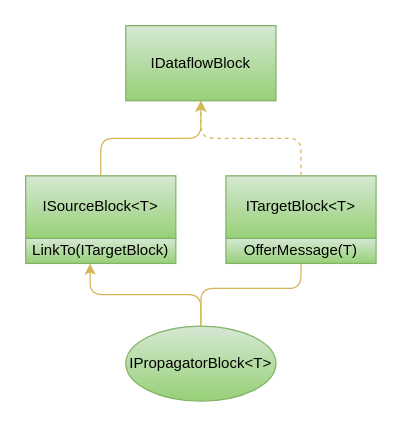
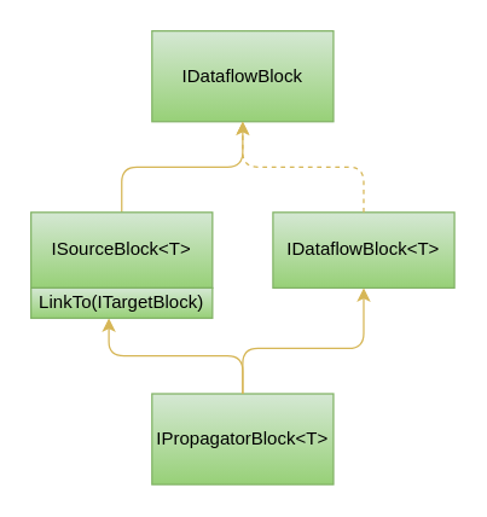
  <mxCell id="0" />
  <mxCell id="1" parent="0" />
  <mxCell id="2" value="IDataflowBlock" style="rounded=0;whiteSpace=wrap;html=1;fillColor=#d5e8d4;strokeColor=#82b366;gradientColor=#97d077;" vertex="1" parent="1"><mxGeometry x="100" y="20" width="120" height="60" as="geometry" /></mxCell>
- <mxCell id="3" value="ITargetBlock&amp;lt;T&amp;gt;" style="rounded=0;whiteSpace=wrap;html=1;fillColor=#d5e8d4;strokeColor=#82b366;gradientColor=#97d077;" vertex="1" parent="1"><mxGeometry x="180" y="140" width="120" height="50" as="geometry" /></mxCell>
+ <mxCell id="3" value="IDataflowBlock&amp;lt;T&amp;gt;" style="rounded=0;whiteSpace=wrap;html=1;fillColor=#d5e8d4;strokeColor=#82b366;gradientColor=#97d077;" vertex="1" parent="1"><mxGeometry x="180" y="140" width="120" height="50" as="geometry" /></mxCell>
  <mxCell id="4" value="" style="endArrow=open;html=1;edgeStyle=orthogonalEdgeStyle;fillColor=#fff2cc;strokeColor=#d6b656;gradientColor=#ffd966;" edge="1" parent="1" source="10" target="2"><mxGeometry width="50" height="50" relative="1" as="geometry"><mxPoint x="170" y="340" as="sourcePoint" /><mxPoint x="220" y="290" as="targetPoint" /></mxGeometry></mxCell>
  <mxCell id="5" value="" style="endArrow=classic;html=1;edgeStyle=orthogonalEdgeStyle;entryX=0.5;entryY=1;entryDx=0;entryDy=0;fillColor=#fff2cc;strokeColor=#d6b656;gradientColor=#ffd966;dashed=1;" edge="1" parent="1" source="3" target="2"><mxGeometry width="50" height="50" relative="1" as="geometry"><mxPoint x="80" y="300" as="sourcePoint" /><mxPoint x="160" y="240" as="targetPoint" /></mxGeometry></mxCell>
- <mxCell id="6" value="IPropagatorBlock&amp;lt;T&amp;gt;" style="ellipse;whiteSpace=wrap;html=1;fillColor=#d5e8d4;strokeColor=#82b366;gradientColor=#97d077;" vertex="1" parent="1"><mxGeometry x="100" y="260" width="120" height="60" as="geometry" /></mxCell>
+ <mxCell id="6" value="IPropagatorBlock&amp;lt;T&amp;gt;" style="rounded=0;whiteSpace=wrap;html=1;fillColor=#d5e8d4;strokeColor=#82b366;gradientColor=#97d077;" vertex="1" parent="1"><mxGeometry x="100" y="260" width="120" height="60" as="geometry" /></mxCell>
  <mxCell id="7" value="" style="endArrow=classic;html=1;edgeStyle=orthogonalEdgeStyle;fillColor=#fff2cc;strokeColor=#d6b656;gradientColor=#ffd966;entryX=0.5;entryY=1;entryDx=0;entryDy=0;exitX=0.5;exitY=0;exitDx=0;exitDy=0;" edge="1" parent="1" source="6" target="3"><mxGeometry width="50" height="50" relative="1" as="geometry"><mxPoint x="-20" y="270" as="sourcePoint" /><mxPoint x="60" y="210" as="targetPoint" /><Array as="points"><mxPoint x="160" y="230" /><mxPoint x="240" y="230" /></Array></mxGeometry></mxCell>
  <mxCell id="8" value="" style="endArrow=classic;html=1;edgeStyle=orthogonalEdgeStyle;fillColor=#fff2cc;strokeColor=#d6b656;gradientColor=#ffd966;exitX=0.5;exitY=0;exitDx=0;exitDy=0;entryX=0.429;entryY=1;entryDx=0;entryDy=0;entryPerimeter=0;" edge="1" parent="1" source="6" target="11"><mxGeometry width="50" height="50" relative="1" as="geometry"><mxPoint x="110" y="250" as="sourcePoint" /><mxPoint x="60" y="250" as="targetPoint" /><Array as="points"><mxPoint x="160" y="235" /><mxPoint x="72" y="235" /></Array></mxGeometry></mxCell>
  <mxCell id="9" value="" style="group" vertex="1" connectable="0" parent="1"><mxGeometry x="20" y="140" width="120" height="70" as="geometry" /></mxCell>
  <mxCell id="10" value="ISourceBlock&amp;lt;T&amp;gt;" style="rounded=0;whiteSpace=wrap;html=1;fillColor=#d5e8d4;strokeColor=#82b366;gradientColor=#97d077;" vertex="1" parent="9"><mxGeometry width="120" height="50" as="geometry" /></mxCell>
  <mxCell id="11" value="LinkTo(ITargetBlock)" style="rounded=0;whiteSpace=wrap;html=1;fillColor=#d5e8d4;strokeColor=#82b366;gradientColor=#97d077;" vertex="1" parent="9"><mxGeometry y="50" width="120" height="20" as="geometry" /></mxCell>
- <mxCell id="12" value="OfferMessage(T)" style="rounded=0;whiteSpace=wrap;html=1;fillColor=#d5e8d4;strokeColor=#82b366;gradientColor=#97d077;" vertex="1" parent="1"><mxGeometry x="180" y="190" width="120" height="20" as="geometry" /></mxCell>
